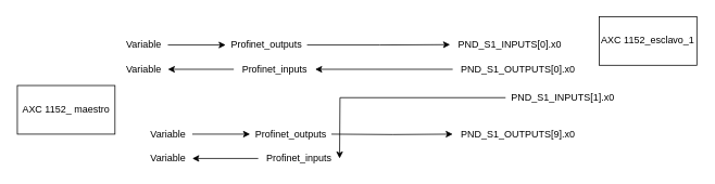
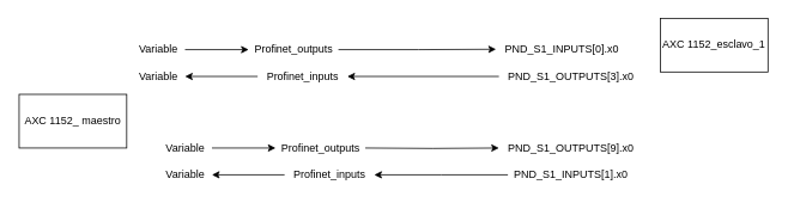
  <mxCell id="0" />
  <mxCell id="1" parent="0" />
  <mxCell id="2" value="AXC 1152_ maestro" style="rounded=0;whiteSpace=wrap;html=1;" vertex="1" parent="1"><mxGeometry x="20" y="105" width="120" height="60" as="geometry" /></mxCell>
  <mxCell id="3" value="AXC 1152_esclavo_1" style="whiteSpace=wrap;html=1;" vertex="1" parent="1"><mxGeometry x="735" y="20" width="120" height="60" as="geometry" /></mxCell>
  <mxCell id="4" value="PND_S1_INPUTS[0].x0" style="text;html=1;align=center;verticalAlign=middle;resizable=0;points=[];autosize=1;strokeColor=none;fillColor=none;" vertex="1" parent="1"><mxGeometry x="555" y="45" width="140" height="20" as="geometry" /></mxCell>
  <mxCell id="5" style="edgeStyle=orthogonalEdgeStyle;rounded=0;orthogonalLoop=1;jettySize=auto;html=1;entryX=-0.023;entryY=0.48;entryDx=0;entryDy=0;entryPerimeter=0;" edge="1" parent="1" source="6" target="4"><mxGeometry relative="1" as="geometry" /></mxCell>
  <mxCell id="6" value="Profinet_outputs" style="text;html=1;align=center;verticalAlign=middle;resizable=0;points=[];autosize=1;strokeColor=none;fillColor=none;" vertex="1" parent="1"><mxGeometry x="276" y="45" width="100" height="20" as="geometry" /></mxCell>
  <mxCell id="7" style="edgeStyle=orthogonalEdgeStyle;rounded=0;orthogonalLoop=1;jettySize=auto;html=1;" edge="1" parent="1" source="8"><mxGeometry relative="1" as="geometry"><mxPoint x="416" y="195" as="targetPoint" /></mxGeometry></mxCell>
- <mxCell id="8" value="PND_S1_INPUTS[1].x0" style="text;html=1;align=center;verticalAlign=middle;resizable=0;points=[];autosize=1;strokeColor=none;fillColor=none;" vertex="1" parent="1"><mxGeometry x="620" y="110" width="140" height="20" as="geometry" /></mxCell>
+ <mxCell id="8" value="PND_S1_INPUTS[1].x0" style="text;html=1;align=center;verticalAlign=middle;resizable=0;points=[];autosize=1;strokeColor=none;fillColor=none;" vertex="1" parent="1"><mxGeometry x="565" y="185" width="140" height="20" as="geometry" /></mxCell>
  <mxCell id="9" style="edgeStyle=orthogonalEdgeStyle;rounded=0;orthogonalLoop=1;jettySize=auto;html=1;" edge="1" parent="1" source="10" target="15"><mxGeometry relative="1" as="geometry" /></mxCell>
  <mxCell id="10" value="Profinet_inputs" style="text;html=1;align=center;verticalAlign=middle;resizable=0;points=[];autosize=1;strokeColor=none;fillColor=none;" vertex="1" parent="1"><mxGeometry x="286" y="75" width="100" height="20" as="geometry" /></mxCell>
  <mxCell id="11" style="edgeStyle=orthogonalEdgeStyle;rounded=0;orthogonalLoop=1;jettySize=auto;html=1;entryX=0;entryY=0.5;entryDx=0;entryDy=0;entryPerimeter=0;" edge="1" parent="1" target="14"><mxGeometry relative="1" as="geometry"><mxPoint x="406" y="165" as="sourcePoint" /></mxGeometry></mxCell>
  <mxCell id="12" style="edgeStyle=orthogonalEdgeStyle;rounded=0;orthogonalLoop=1;jettySize=auto;html=1;" edge="1" parent="1" source="13" target="10"><mxGeometry relative="1" as="geometry"><mxPoint x="415" y="85" as="targetPoint" /></mxGeometry></mxCell>
- <mxCell id="13" value="PND_S1_OUTPUTS[0].x0" style="text;html=1;align=center;verticalAlign=middle;resizable=0;points=[];autosize=1;strokeColor=none;fillColor=none;" vertex="1" parent="1"><mxGeometry x="555" y="75" width="160" height="20" as="geometry" /></mxCell>
+ <mxCell id="13" value="PND_S1_OUTPUTS[3].x0" style="text;html=1;align=center;verticalAlign=middle;resizable=0;points=[];autosize=1;strokeColor=none;fillColor=none;" vertex="1" parent="1"><mxGeometry x="555" y="75" width="160" height="20" as="geometry" /></mxCell>
  <mxCell id="14" value="PND_S1_OUTPUTS[9].x0" style="text;html=1;align=center;verticalAlign=middle;resizable=0;points=[];autosize=1;strokeColor=none;fillColor=none;" vertex="1" parent="1"><mxGeometry x="555" y="155" width="160" height="20" as="geometry" /></mxCell>
  <mxCell id="15" value="Variable" style="text;html=1;align=center;verticalAlign=middle;resizable=0;points=[];autosize=1;strokeColor=none;fillColor=none;" vertex="1" parent="1"><mxGeometry x="145" y="75" width="60" height="20" as="geometry" /></mxCell>
  <mxCell id="16" style="edgeStyle=orthogonalEdgeStyle;rounded=0;orthogonalLoop=1;jettySize=auto;html=1;" edge="1" parent="1" source="17" target="6"><mxGeometry relative="1" as="geometry" /></mxCell>
  <mxCell id="17" value="Variable" style="text;html=1;align=center;verticalAlign=middle;resizable=0;points=[];autosize=1;strokeColor=none;fillColor=none;" vertex="1" parent="1"><mxGeometry x="145" y="45" width="60" height="20" as="geometry" /></mxCell>
  <mxCell id="18" value="Profinet_outputs" style="text;html=1;align=center;verticalAlign=middle;resizable=0;points=[];autosize=1;strokeColor=none;fillColor=none;" vertex="1" parent="1"><mxGeometry x="306" y="155" width="100" height="20" as="geometry" /></mxCell>
  <mxCell id="19" style="edgeStyle=orthogonalEdgeStyle;rounded=0;orthogonalLoop=1;jettySize=auto;html=1;" edge="1" parent="1" source="20" target="21"><mxGeometry relative="1" as="geometry" /></mxCell>
  <mxCell id="20" value="Profinet_inputs" style="text;html=1;align=center;verticalAlign=middle;resizable=0;points=[];autosize=1;strokeColor=none;fillColor=none;" vertex="1" parent="1"><mxGeometry x="316" y="185" width="100" height="20" as="geometry" /></mxCell>
  <mxCell id="21" value="Variable" style="text;html=1;align=center;verticalAlign=middle;resizable=0;points=[];autosize=1;strokeColor=none;fillColor=none;" vertex="1" parent="1"><mxGeometry x="175" y="185" width="60" height="20" as="geometry" /></mxCell>
  <mxCell id="22" style="edgeStyle=orthogonalEdgeStyle;rounded=0;orthogonalLoop=1;jettySize=auto;html=1;" edge="1" parent="1" source="23" target="18"><mxGeometry relative="1" as="geometry" /></mxCell>
  <mxCell id="23" value="Variable" style="text;html=1;align=center;verticalAlign=middle;resizable=0;points=[];autosize=1;strokeColor=none;fillColor=none;" vertex="1" parent="1"><mxGeometry x="175" y="155" width="60" height="20" as="geometry" /></mxCell>
